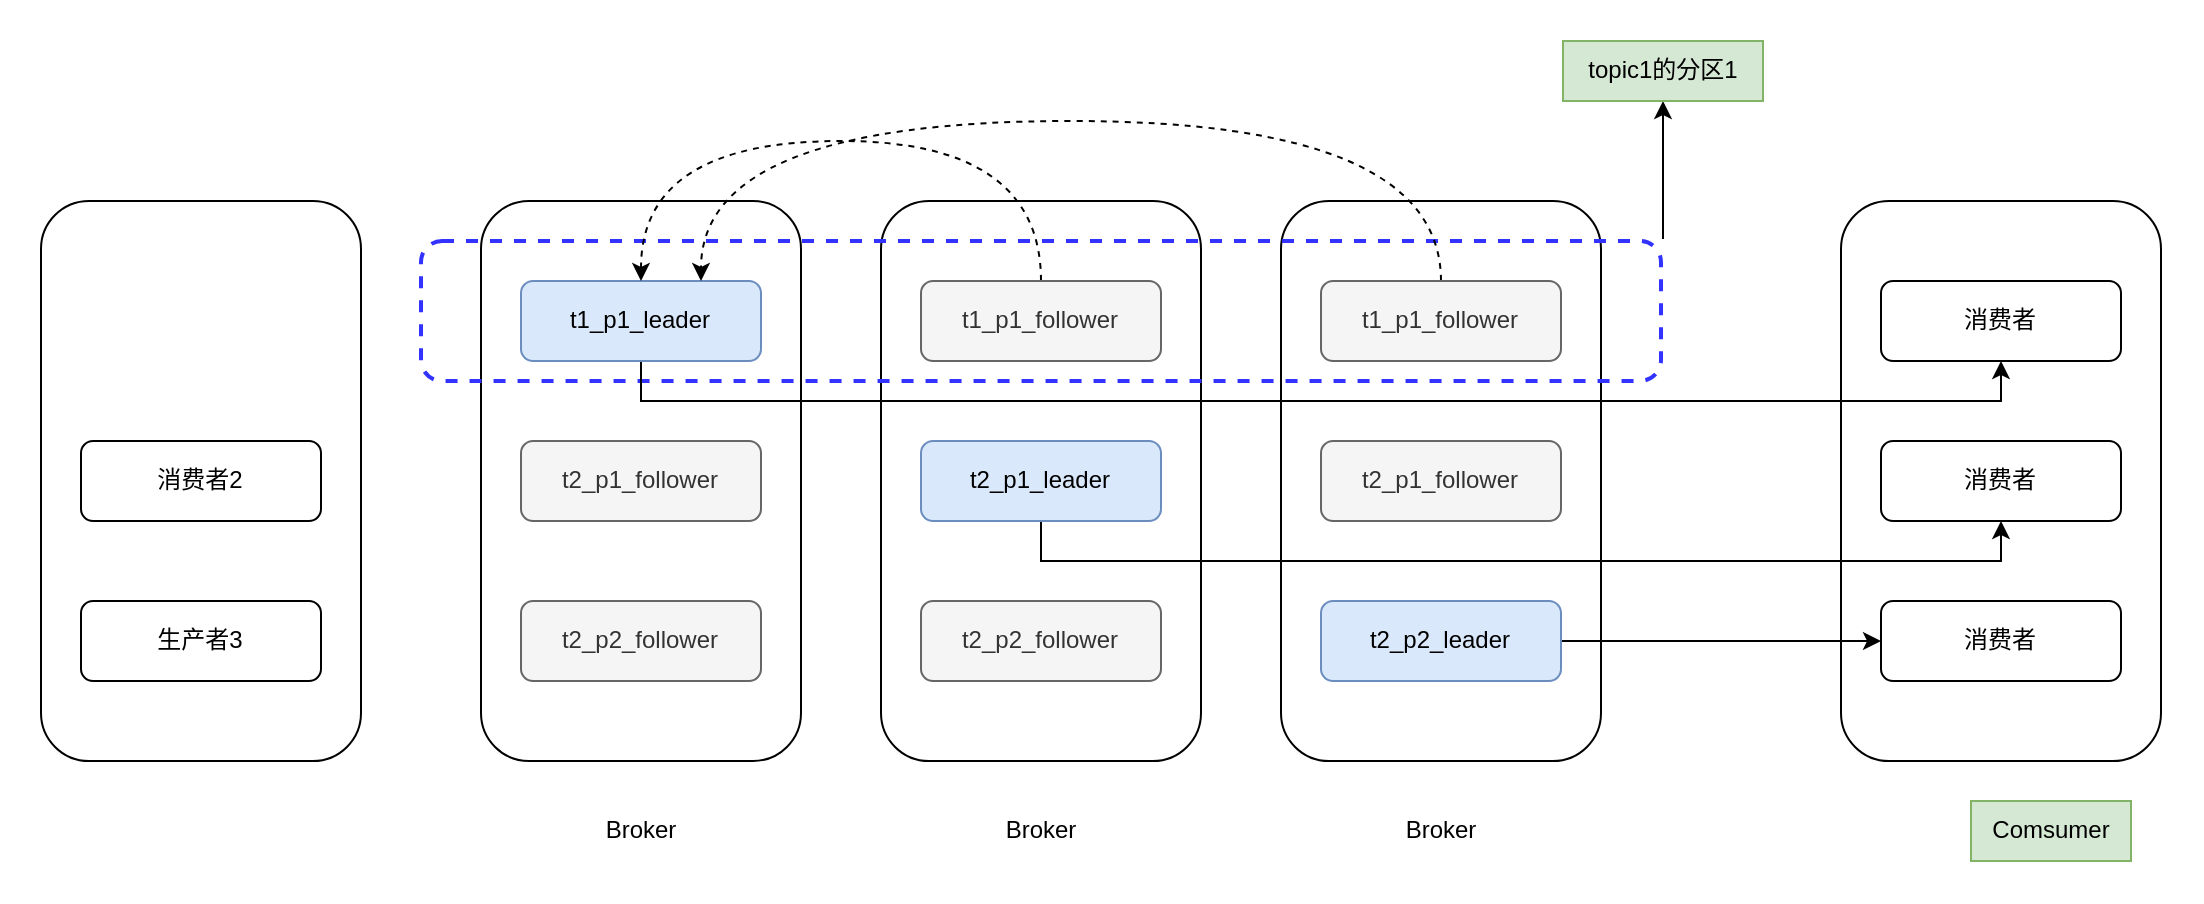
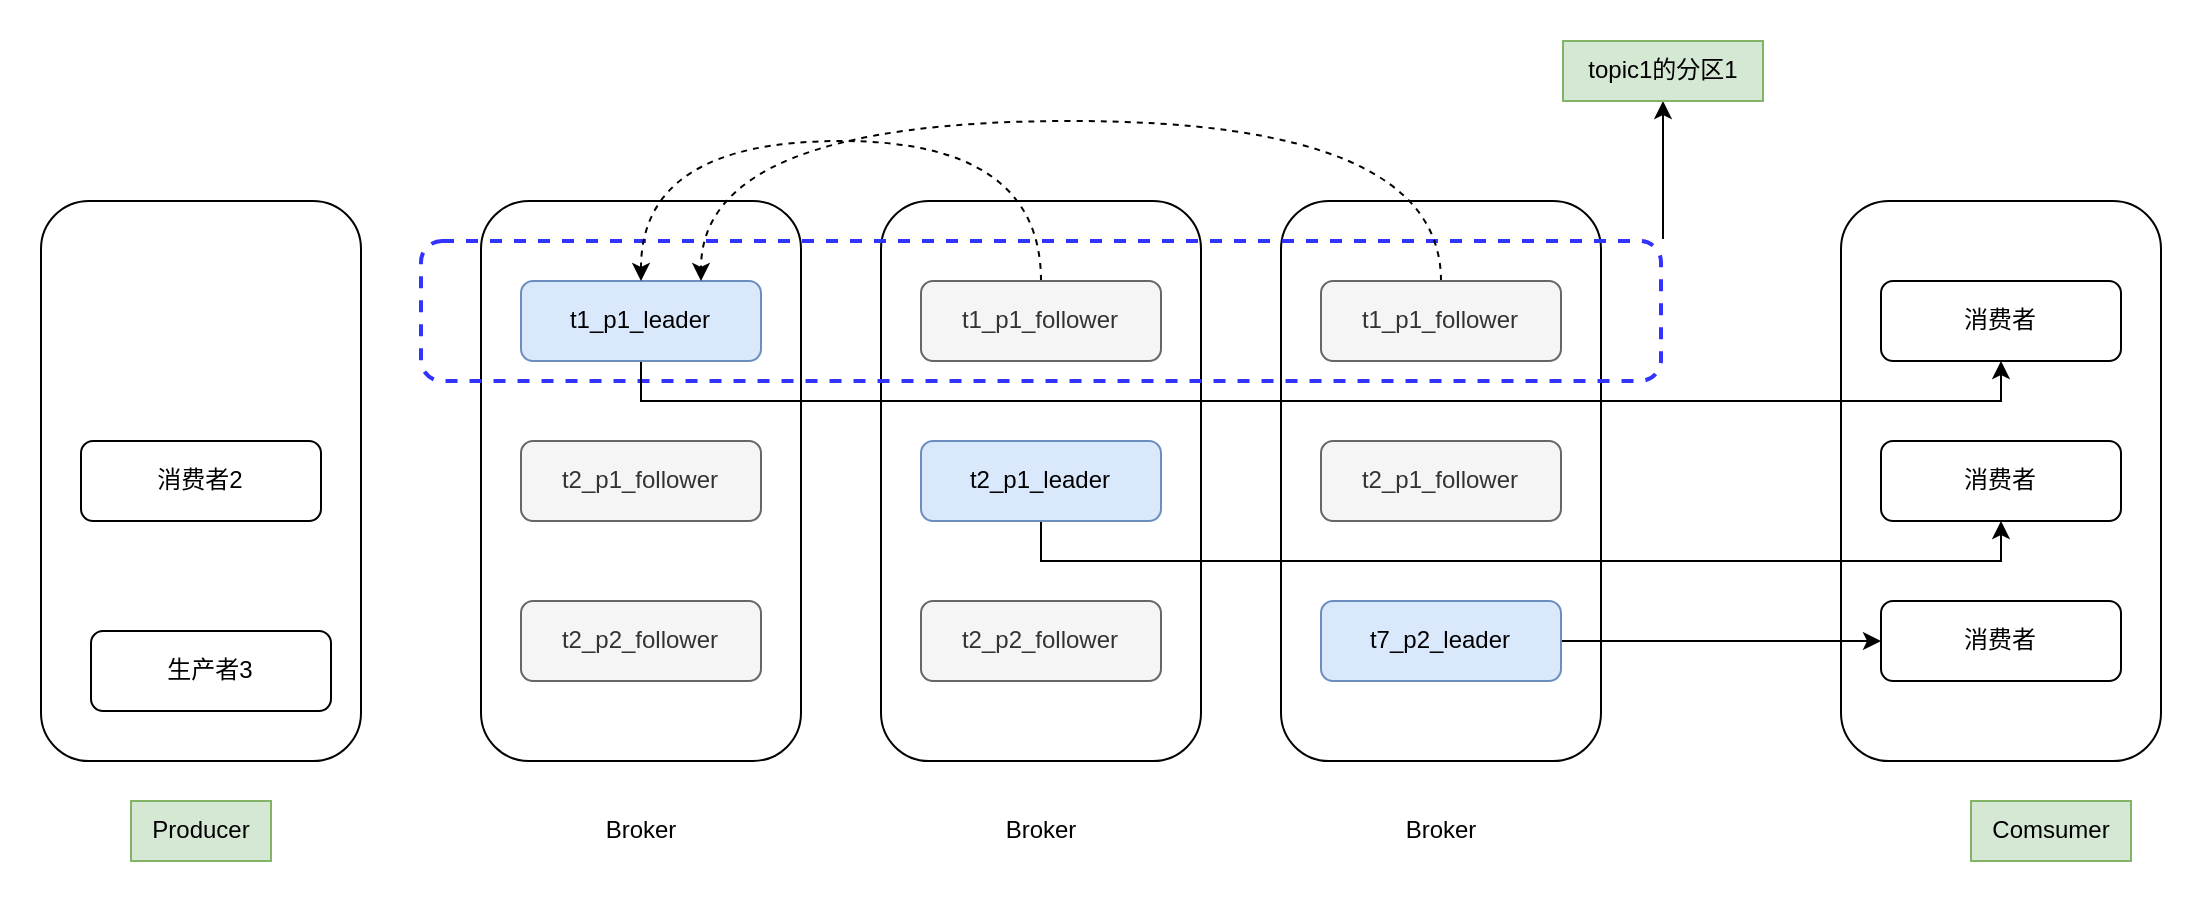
  <mxCell id="0" />
  <mxCell id="1" parent="0" />
  <mxCell id="2" value="" style="rounded=1;whiteSpace=wrap;html=1;" vertex="1" parent="1"><mxGeometry x="920" y="100" width="160" height="280" as="geometry" /></mxCell>
  <mxCell id="3" value="" style="rounded=1;whiteSpace=wrap;html=1;" vertex="1" parent="1"><mxGeometry x="640" y="100" width="160" height="280" as="geometry" /></mxCell>
  <mxCell id="4" value="" style="rounded=1;whiteSpace=wrap;html=1;" vertex="1" parent="1"><mxGeometry x="440" y="100" width="160" height="280" as="geometry" /></mxCell>
  <mxCell id="5" value="" style="rounded=1;whiteSpace=wrap;html=1;" vertex="1" parent="1"><mxGeometry x="240" y="100" width="160" height="280" as="geometry" /></mxCell>
  <mxCell id="6" style="edgeStyle=orthogonalEdgeStyle;rounded=0;orthogonalLoop=1;jettySize=auto;html=1;exitX=1;exitY=0;exitDx=0;exitDy=0;" edge="1" parent="1" source="7" target="30"><mxGeometry relative="1" as="geometry" /></mxCell>
  <mxCell id="7" value="" style="rounded=1;whiteSpace=wrap;html=1;dashed=1;strokeWidth=2;labelBorderColor=default;fillColor=none;fontColor=#333333;strokeColor=#3333FF;perimeterSpacing=1;gradientColor=none;gradientDirection=radial;" vertex="1" parent="1"><mxGeometry x="210" y="120" width="620" height="70" as="geometry" /></mxCell>
  <mxCell id="8" value="" style="rounded=1;whiteSpace=wrap;html=1;" parent="1" vertex="1"><mxGeometry x="20" y="100" width="160" height="280" as="geometry" /></mxCell>
+ <mxCell id="9" value="Producer" style="text;html=1;align=center;verticalAlign=middle;resizable=0;points=[];autosize=1;strokeColor=#82b366;fillColor=#d5e8d4;" parent="1" vertex="1"><mxGeometry x="65" y="400" width="70" height="30" as="geometry" /></mxCell>
  <mxCell id="10" value="消费者2" style="rounded=1;whiteSpace=wrap;html=1;" parent="1" vertex="1"><mxGeometry x="40" y="220" width="120" height="40" as="geometry" /></mxCell>
- <mxCell id="11" value="生产者3" style="rounded=1;whiteSpace=wrap;html=1;" parent="1" vertex="1"><mxGeometry x="40" y="300" width="120" height="40" as="geometry" /></mxCell>
+ <mxCell id="11" value="生产者3" style="rounded=1;whiteSpace=wrap;html=1;" parent="1" vertex="1"><mxGeometry x="45" y="315" width="120" height="40" as="geometry" /></mxCell>
  <mxCell id="12" style="edgeStyle=orthogonalEdgeStyle;rounded=0;orthogonalLoop=1;jettySize=auto;html=1;exitX=0.5;exitY=1;exitDx=0;exitDy=0;entryX=0.5;entryY=1;entryDx=0;entryDy=0;" edge="1" parent="1" source="13" target="31"><mxGeometry relative="1" as="geometry" /></mxCell>
  <mxCell id="13" value="t1_p1_leader" style="rounded=1;whiteSpace=wrap;html=1;fillColor=#dae8fc;strokeColor=#6c8ebf;" vertex="1" parent="1"><mxGeometry x="260" y="140" width="120" height="40" as="geometry" /></mxCell>
  <mxCell id="14" value="t2_p1_follower" style="rounded=1;whiteSpace=wrap;html=1;fillColor=#f5f5f5;fontColor=#333333;strokeColor=#666666;" vertex="1" parent="1"><mxGeometry x="260" y="220" width="120" height="40" as="geometry" /></mxCell>
  <mxCell id="15" value="t2_p2_follower" style="rounded=1;whiteSpace=wrap;html=1;fillColor=#f5f5f5;strokeColor=#666666;fontColor=#333333;" vertex="1" parent="1"><mxGeometry x="260" y="300" width="120" height="40" as="geometry" /></mxCell>
  <mxCell id="16" style="edgeStyle=orthogonalEdgeStyle;rounded=0;orthogonalLoop=1;jettySize=auto;html=1;exitX=0.5;exitY=0;exitDx=0;exitDy=0;entryX=0.5;entryY=0;entryDx=0;entryDy=0;dashed=1;curved=1;" edge="1" parent="1" source="17" target="13"><mxGeometry relative="1" as="geometry"><Array as="points"><mxPoint x="520" y="70" /><mxPoint x="320" y="70" /></Array></mxGeometry></mxCell>
  <mxCell id="17" value="t1_p1_follower" style="rounded=1;whiteSpace=wrap;html=1;fillColor=#f5f5f5;strokeColor=#666666;fontColor=#333333;" vertex="1" parent="1"><mxGeometry x="460" y="140" width="120" height="40" as="geometry" /></mxCell>
  <mxCell id="18" style="edgeStyle=orthogonalEdgeStyle;rounded=0;orthogonalLoop=1;jettySize=auto;html=1;exitX=0.5;exitY=1;exitDx=0;exitDy=0;entryX=0.5;entryY=1;entryDx=0;entryDy=0;" edge="1" parent="1" source="19" target="32"><mxGeometry relative="1" as="geometry" /></mxCell>
  <mxCell id="19" value="t2_p1_leader" style="rounded=1;whiteSpace=wrap;html=1;fillColor=#dae8fc;strokeColor=#6c8ebf;" vertex="1" parent="1"><mxGeometry x="460" y="220" width="120" height="40" as="geometry" /></mxCell>
  <mxCell id="20" value="t2_p2_follower" style="rounded=1;whiteSpace=wrap;html=1;fillColor=#f5f5f5;strokeColor=#666666;fontColor=#333333;" vertex="1" parent="1"><mxGeometry x="460" y="300" width="120" height="40" as="geometry" /></mxCell>
  <mxCell id="21" style="edgeStyle=orthogonalEdgeStyle;rounded=0;orthogonalLoop=1;jettySize=auto;html=1;exitX=0.5;exitY=0;exitDx=0;exitDy=0;entryX=0.75;entryY=0;entryDx=0;entryDy=0;curved=1;dashed=1;" edge="1" parent="1" source="22" target="13"><mxGeometry relative="1" as="geometry"><Array as="points"><mxPoint x="720" y="60" /><mxPoint x="350" y="60" /></Array></mxGeometry></mxCell>
  <mxCell id="22" value="t1_p1_follower" style="rounded=1;whiteSpace=wrap;html=1;fillColor=#f5f5f5;strokeColor=#666666;fontColor=#333333;" vertex="1" parent="1"><mxGeometry x="660" y="140" width="120" height="40" as="geometry" /></mxCell>
  <mxCell id="23" value="t2_p1_follower" style="rounded=1;whiteSpace=wrap;html=1;fillColor=#f5f5f5;fontColor=#333333;strokeColor=#666666;" vertex="1" parent="1"><mxGeometry x="660" y="220" width="120" height="40" as="geometry" /></mxCell>
  <mxCell id="24" style="edgeStyle=orthogonalEdgeStyle;rounded=0;orthogonalLoop=1;jettySize=auto;html=1;exitX=1;exitY=0.5;exitDx=0;exitDy=0;entryX=0;entryY=0.5;entryDx=0;entryDy=0;" edge="1" parent="1" source="25" target="33"><mxGeometry relative="1" as="geometry" /></mxCell>
- <mxCell id="25" value="t2_p2_leader" style="rounded=1;whiteSpace=wrap;html=1;fillColor=#dae8fc;strokeColor=#6c8ebf;" vertex="1" parent="1"><mxGeometry x="660" y="300" width="120" height="40" as="geometry" /></mxCell>
+ <mxCell id="25" value="t7_p2_leader" style="rounded=1;whiteSpace=wrap;html=1;fillColor=#dae8fc;strokeColor=#6c8ebf;" vertex="1" parent="1"><mxGeometry x="660" y="300" width="120" height="40" as="geometry" /></mxCell>
  <mxCell id="26" style="edgeStyle=orthogonalEdgeStyle;rounded=0;orthogonalLoop=1;jettySize=auto;html=1;exitX=0.5;exitY=1;exitDx=0;exitDy=0;" edge="1" parent="1" source="8" target="8"><mxGeometry relative="1" as="geometry" /></mxCell>
  <mxCell id="27" value="Broker" style="text;html=1;align=center;verticalAlign=middle;resizable=0;points=[];autosize=1;strokeColor=none;fillColor=none;" vertex="1" parent="1"><mxGeometry x="290" y="400" width="60" height="30" as="geometry" /></mxCell>
  <mxCell id="28" value="Broker" style="text;html=1;align=center;verticalAlign=middle;resizable=0;points=[];autosize=1;strokeColor=none;fillColor=none;" vertex="1" parent="1"><mxGeometry x="490" y="400" width="60" height="30" as="geometry" /></mxCell>
  <mxCell id="29" value="Broker" style="text;html=1;align=center;verticalAlign=middle;resizable=0;points=[];autosize=1;strokeColor=none;fillColor=none;" vertex="1" parent="1"><mxGeometry x="690" y="400" width="60" height="30" as="geometry" /></mxCell>
  <mxCell id="30" value="topic1的分区1" style="text;html=1;align=center;verticalAlign=middle;resizable=0;points=[];autosize=1;strokeColor=#82b366;fillColor=#d5e8d4;" vertex="1" parent="1"><mxGeometry x="781" y="20" width="100" height="30" as="geometry" /></mxCell>
  <mxCell id="31" value="消费者" style="rounded=1;whiteSpace=wrap;html=1;" vertex="1" parent="1"><mxGeometry x="940" y="140" width="120" height="40" as="geometry" /></mxCell>
  <mxCell id="32" value="消费者" style="rounded=1;whiteSpace=wrap;html=1;" vertex="1" parent="1"><mxGeometry x="940" y="220" width="120" height="40" as="geometry" /></mxCell>
  <mxCell id="33" value="消费者" style="rounded=1;whiteSpace=wrap;html=1;" vertex="1" parent="1"><mxGeometry x="940" y="300" width="120" height="40" as="geometry" /></mxCell>
  <mxCell id="34" value="Comsumer" style="text;html=1;align=center;verticalAlign=middle;resizable=0;points=[];autosize=1;strokeColor=#82b366;fillColor=#d5e8d4;" vertex="1" parent="1"><mxGeometry x="985" y="400" width="80" height="30" as="geometry" /></mxCell>
